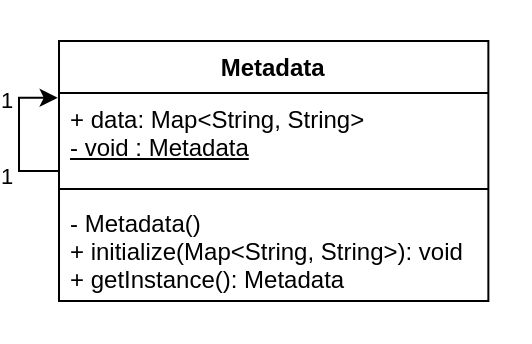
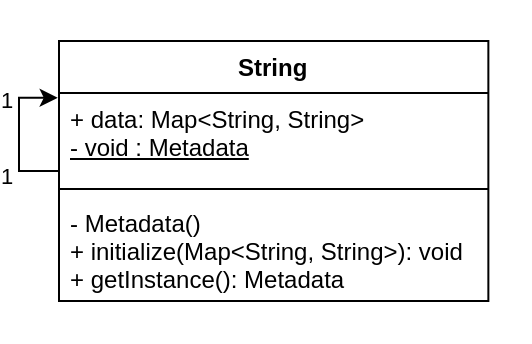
  <mxCell id="0" />
  <mxCell id="1" parent="0" />
- <mxCell id="2" value="Metadata" style="swimlane;fontStyle=1;align=center;verticalAlign=top;childLayout=stackLayout;horizontal=1;startSize=26;horizontalStack=0;resizeParent=1;resizeParentMax=0;resizeLast=0;collapsible=1;marginBottom=0;" vertex="1" parent="1"><mxGeometry x="20" y="20" width="214.68" height="130" as="geometry" /></mxCell>
+ <mxCell id="2" value="String" style="swimlane;fontStyle=1;align=center;verticalAlign=top;childLayout=stackLayout;horizontal=1;startSize=26;horizontalStack=0;resizeParent=1;resizeParentMax=0;resizeLast=0;collapsible=1;marginBottom=0;" vertex="1" parent="1"><mxGeometry x="20" y="20" width="214.68" height="130" as="geometry" /></mxCell>
  <mxCell id="3" value="+ data: Map&amp;lt;String, String&amp;gt;&lt;br&gt;&lt;u&gt;- void : Metadata&lt;/u&gt;" style="text;strokeColor=none;fillColor=none;align=left;verticalAlign=top;spacingLeft=4;spacingRight=4;overflow=hidden;rotatable=0;points=[[0,0.5],[1,0.5]];portConstraint=eastwest;html=1;" vertex="1" parent="2"><mxGeometry y="26" width="214.68" height="44" as="geometry" /></mxCell>
  <mxCell id="4" value="" style="line;strokeWidth=1;fillColor=none;align=left;verticalAlign=middle;spacingTop=-1;spacingLeft=3;spacingRight=3;rotatable=0;labelPosition=right;points=[];portConstraint=eastwest;strokeColor=inherit;" vertex="1" parent="2"><mxGeometry y="70" width="214.68" height="8" as="geometry" /></mxCell>
  <mxCell id="5" value="- Metadata()&#10;+ initialize(Map&lt;String, String&gt;): void&#10;+ getInstance(): Metadata" style="text;strokeColor=none;fillColor=none;align=left;verticalAlign=top;spacingLeft=4;spacingRight=4;overflow=hidden;rotatable=0;points=[[0,0.5],[1,0.5]];portConstraint=eastwest;" vertex="1" parent="2"><mxGeometry y="78" width="214.68" height="52" as="geometry" /></mxCell>
  <mxCell id="6" style="edgeStyle=orthogonalEdgeStyle;rounded=0;orthogonalLoop=1;jettySize=auto;html=1;startArrow=none;startFill=0;endArrow=classic;endFill=1;entryX=-0.003;entryY=0.055;entryDx=0;entryDy=0;entryPerimeter=0;" edge="1" parent="2" source="3" target="3"><mxGeometry relative="1" as="geometry"><mxPoint x="-5.32" y="29" as="targetPoint" /><Array as="points"><mxPoint x="-20" y="65" /><mxPoint x="-20" y="29" /></Array></mxGeometry></mxCell>
  <mxCell id="7" value="1" style="edgeLabel;html=1;align=center;verticalAlign=middle;resizable=0;points=[];" vertex="1" connectable="0" parent="6"><mxGeometry x="-0.741" y="1" relative="1" as="geometry"><mxPoint x="-17" y="1" as="offset" /></mxGeometry></mxCell>
  <mxCell id="8" value="1" style="edgeLabel;html=1;align=center;verticalAlign=middle;resizable=0;points=[];" vertex="1" connectable="0" parent="6"><mxGeometry x="0.649" y="-1" relative="1" as="geometry"><mxPoint x="-13" as="offset" /></mxGeometry></mxCell>
